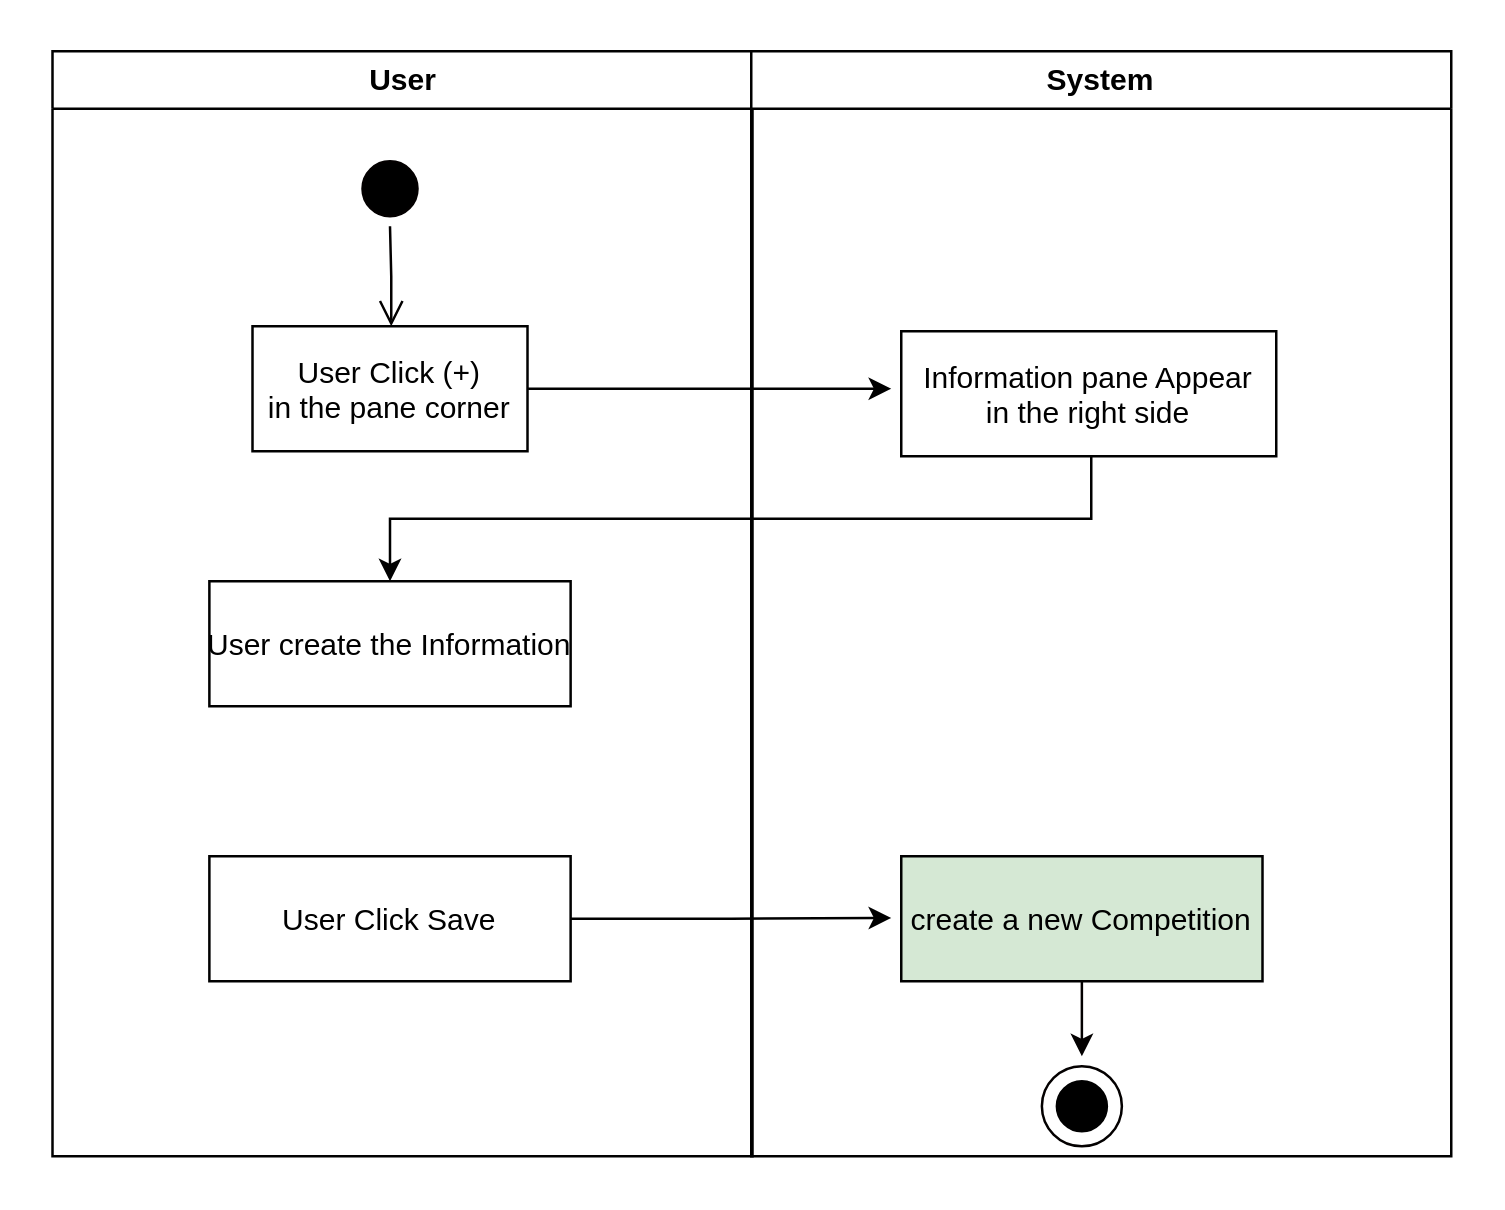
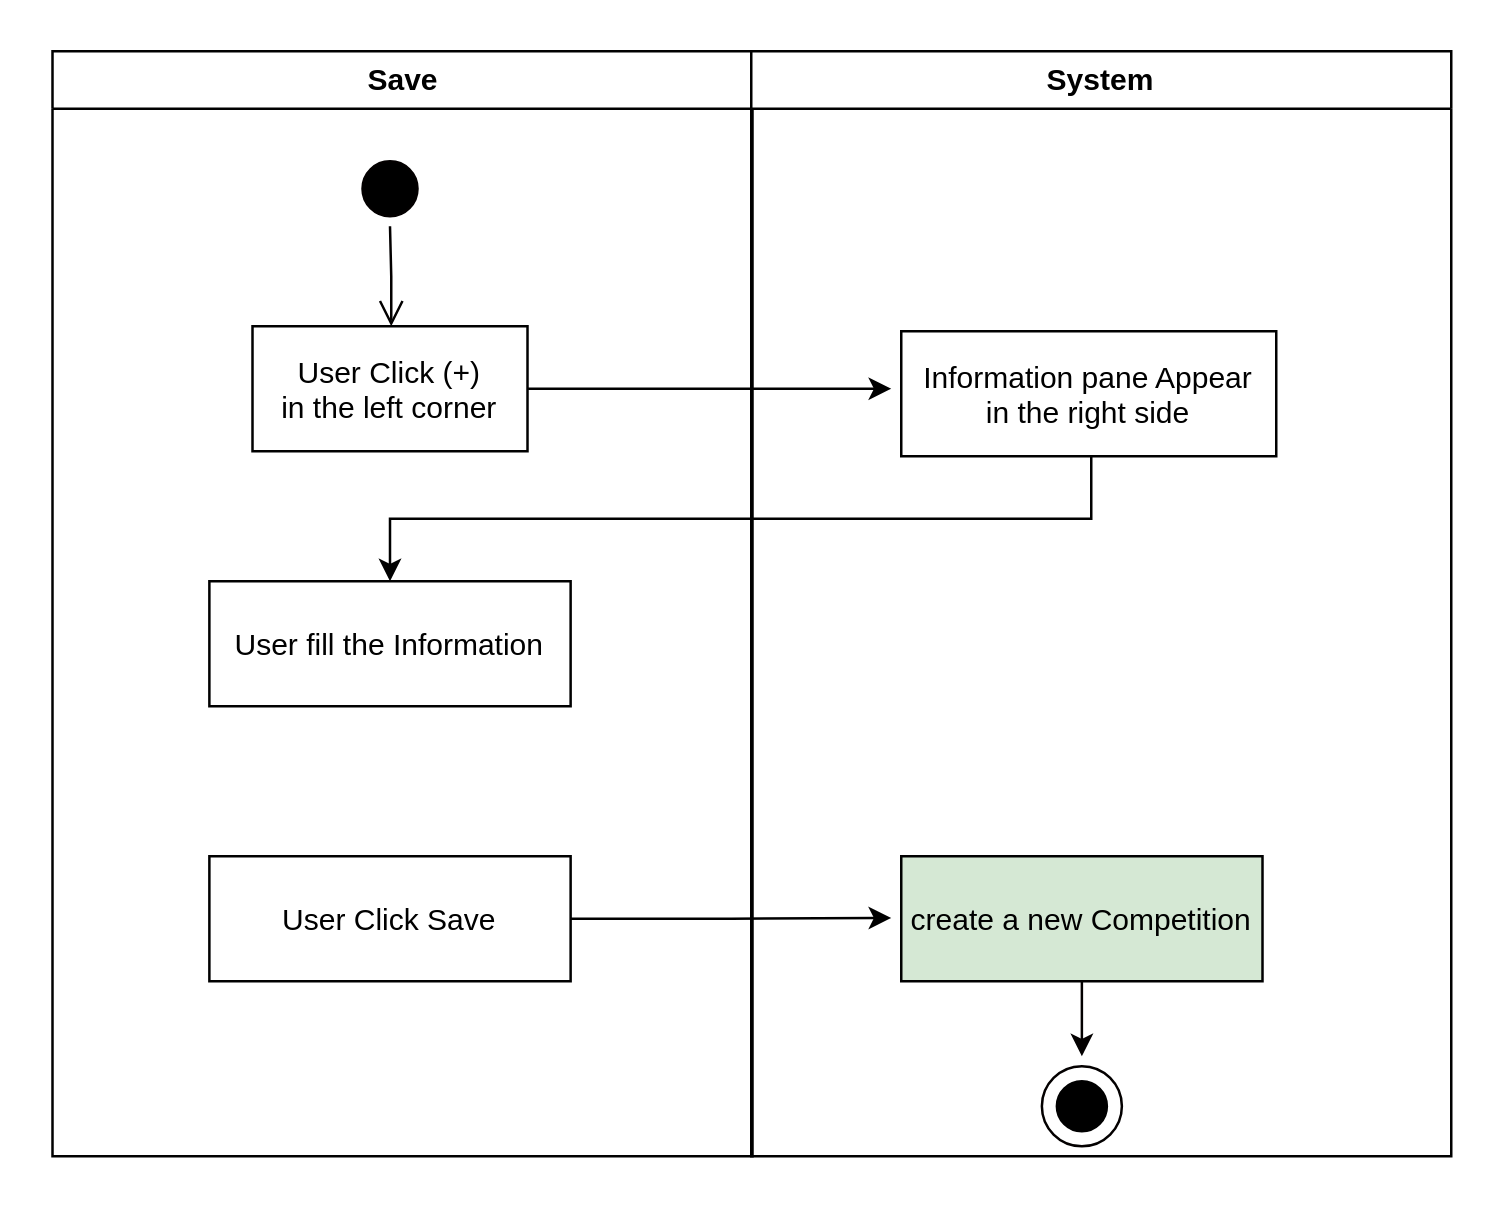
  <mxCell id="0" />
  <mxCell id="1" parent="0" />
- <mxCell id="2" value="User" style="swimlane;whiteSpace=wrap" parent="1" vertex="1"><mxGeometry x="20.5" y="20" width="280" height="442" as="geometry" /></mxCell>
+ <mxCell id="2" value="Save" style="swimlane;whiteSpace=wrap" parent="1" vertex="1"><mxGeometry x="20.5" y="20" width="280" height="442" as="geometry" /></mxCell>
  <mxCell id="3" value="" style="ellipse;shape=startState;fillColor=#000000;strokeColor=#030000;" parent="2" vertex="1"><mxGeometry x="120" y="40" width="30" height="30" as="geometry" /></mxCell>
  <mxCell id="4" value="" style="edgeStyle=elbowEdgeStyle;elbow=horizontal;verticalAlign=bottom;endArrow=open;endSize=8;strokeColor=#030000;endFill=1;rounded=0" parent="2" source="3" target="5" edge="1"><mxGeometry x="100" y="40" as="geometry"><mxPoint x="115" y="110" as="targetPoint" /></mxGeometry></mxCell>
- <mxCell id="5" value="User Click (+)&#10;in the pane corner" style="" parent="2" vertex="1"><mxGeometry x="80" y="110" width="110" height="50" as="geometry" /></mxCell>
- <mxCell id="6" value="User create the Information" style="" parent="2" vertex="1"><mxGeometry x="62.75" y="212" width="144.5" height="50" as="geometry" /></mxCell>
+ <mxCell id="5" value="User Click (+)&#10;in the left corner" style="" parent="2" vertex="1"><mxGeometry x="80" y="110" width="110" height="50" as="geometry" /></mxCell>
+ <mxCell id="6" value="User fill the Information" style="" parent="2" vertex="1"><mxGeometry x="62.75" y="212" width="144.5" height="50" as="geometry" /></mxCell>
  <mxCell id="7" value="User Click Save" style="" vertex="1" parent="2"><mxGeometry x="62.75" y="322" width="144.5" height="50" as="geometry" /></mxCell>
  <mxCell id="8" value="System" style="swimlane;whiteSpace=wrap" vertex="1" parent="1"><mxGeometry x="300" y="20" width="280" height="442" as="geometry" /></mxCell>
  <mxCell id="9" value="Information pane Appear&#10;in the right side" style="" vertex="1" parent="8"><mxGeometry x="60" y="112" width="150" height="50" as="geometry" /></mxCell>
  <mxCell id="10" style="edgeStyle=orthogonalEdgeStyle;rounded=0;orthogonalLoop=1;jettySize=auto;html=1;exitX=0.5;exitY=1;exitDx=0;exitDy=0;entryX=0.5;entryY=0;entryDx=0;entryDy=0;strokeColor=#030000;" edge="1" parent="8" source="11" target="13"><mxGeometry relative="1" as="geometry" /></mxCell>
  <mxCell id="11" value="create a new Competition" style="fillColor=#d5e8d4;" vertex="1" parent="8"><mxGeometry x="60" y="322" width="144.5" height="50" as="geometry" /></mxCell>
  <mxCell id="12" value="" style="ellipse;shape=startState;fillColor=#000000;strokeColor=#FFFFFF;" vertex="1" parent="8"><mxGeometry x="117.25" y="407" width="30" height="30" as="geometry" /></mxCell>
  <mxCell id="13" value="" style="ellipse;shape=startState;fillColor=none;strokeColor=#030000;" vertex="1" parent="8"><mxGeometry x="112.25" y="402" width="40" height="40" as="geometry" /></mxCell>
  <mxCell id="14" style="edgeStyle=orthogonalEdgeStyle;rounded=0;orthogonalLoop=1;jettySize=auto;html=1;entryX=0.5;entryY=0;entryDx=0;entryDy=0;" edge="1" parent="1" target="6"><mxGeometry relative="1" as="geometry"><mxPoint x="436" y="182" as="sourcePoint" /><Array as="points"><mxPoint x="436" y="182" /><mxPoint x="436" y="207" /><mxPoint x="156" y="207" /></Array></mxGeometry></mxCell>
  <mxCell id="15" style="edgeStyle=orthogonalEdgeStyle;rounded=0;orthogonalLoop=1;jettySize=auto;html=1;exitX=1;exitY=0.5;exitDx=0;exitDy=0;" edge="1" parent="1" source="5"><mxGeometry relative="1" as="geometry"><mxPoint x="356" y="155" as="targetPoint" /></mxGeometry></mxCell>
  <mxCell id="16" style="edgeStyle=orthogonalEdgeStyle;rounded=0;orthogonalLoop=1;jettySize=auto;html=1;exitX=1;exitY=0.5;exitDx=0;exitDy=0;" edge="1" parent="1" source="7"><mxGeometry relative="1" as="geometry"><mxPoint x="356" y="366.667" as="targetPoint" /></mxGeometry></mxCell>
